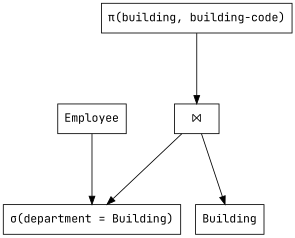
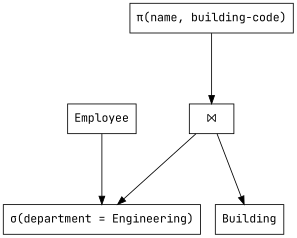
  digraph {
    fontname="JetBrains Mono"
    rankdir=TB
    ranksep="1.2 equally"
    node [fontname="JetBrains Mono" shape=box]
    edge [fontname="JetBrains Mono"]
-   "π(name, building-code)" [label="π(building, building-code)"]
+   "π(name, building-code)"
    "⨝"
-   "σ(department = Engineering)" [label="σ(department = Building)"]
+   "σ(department = Engineering)"
    Building
    Employee
    "π(name, building-code)" -> "⨝"
    "⨝" -> "σ(department = Engineering)"
    "⨝" -> Building
    Employee -> "σ(department = Engineering)"
  }
